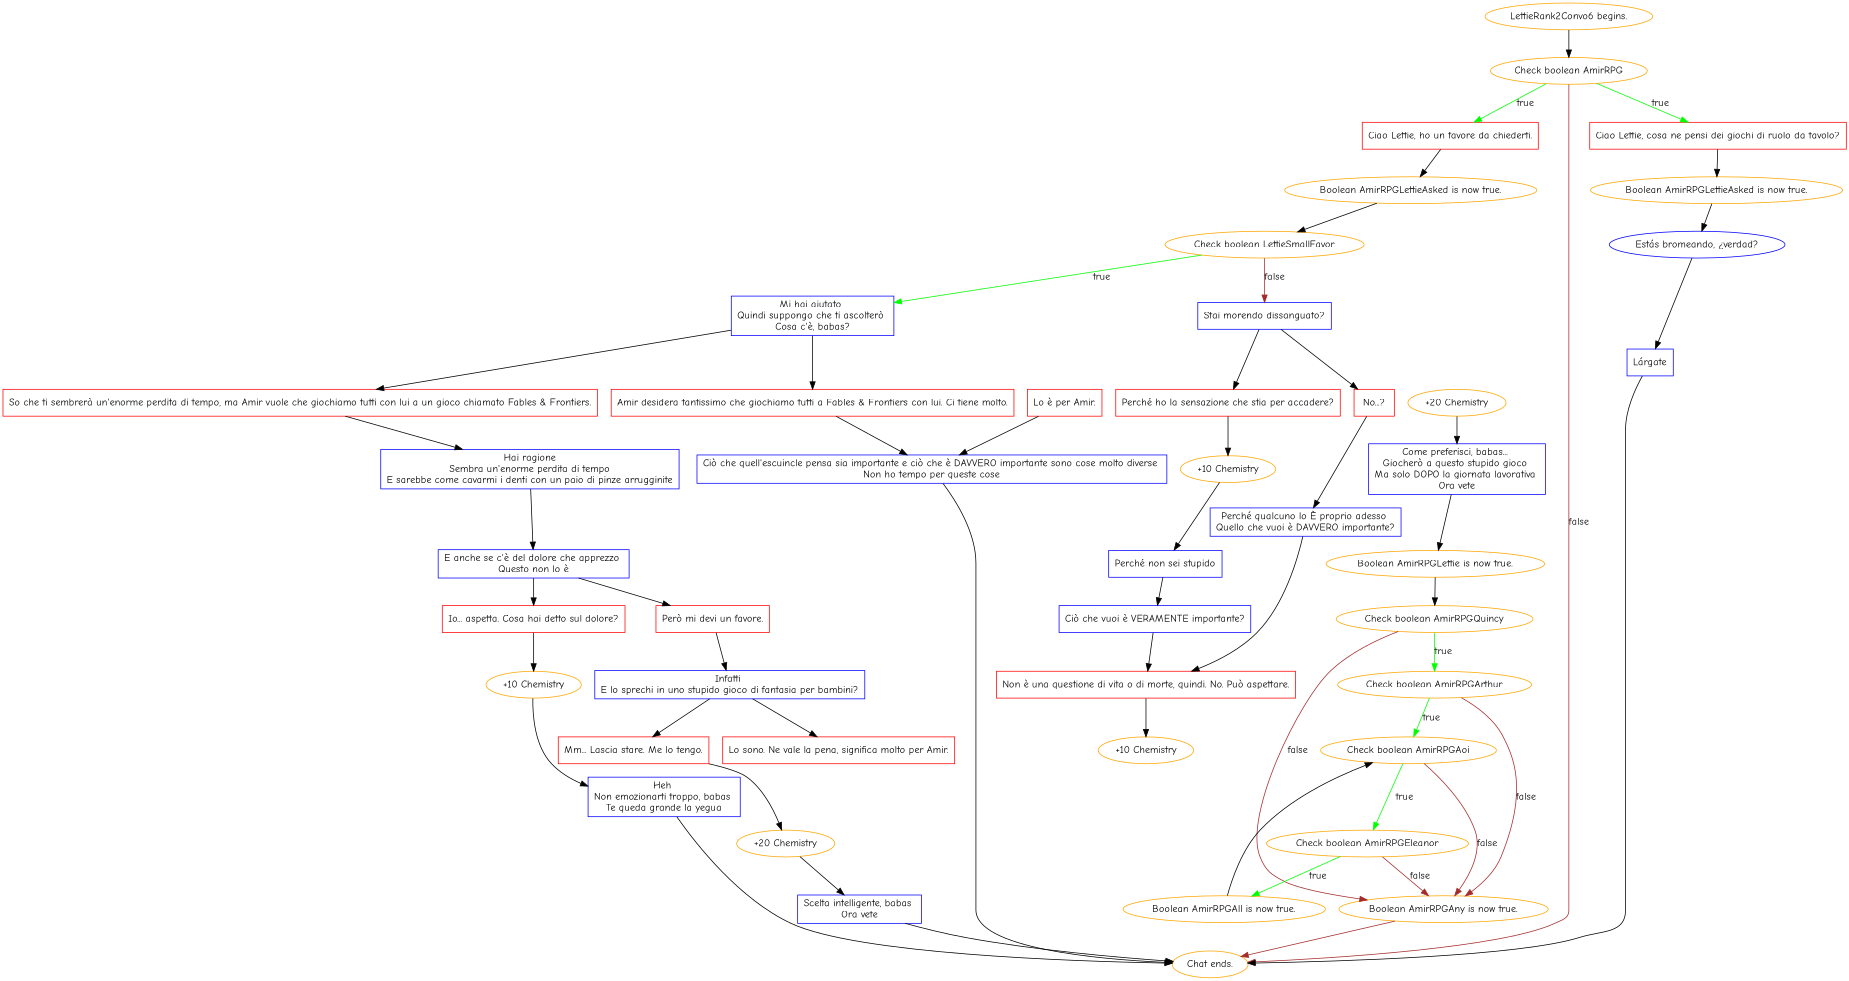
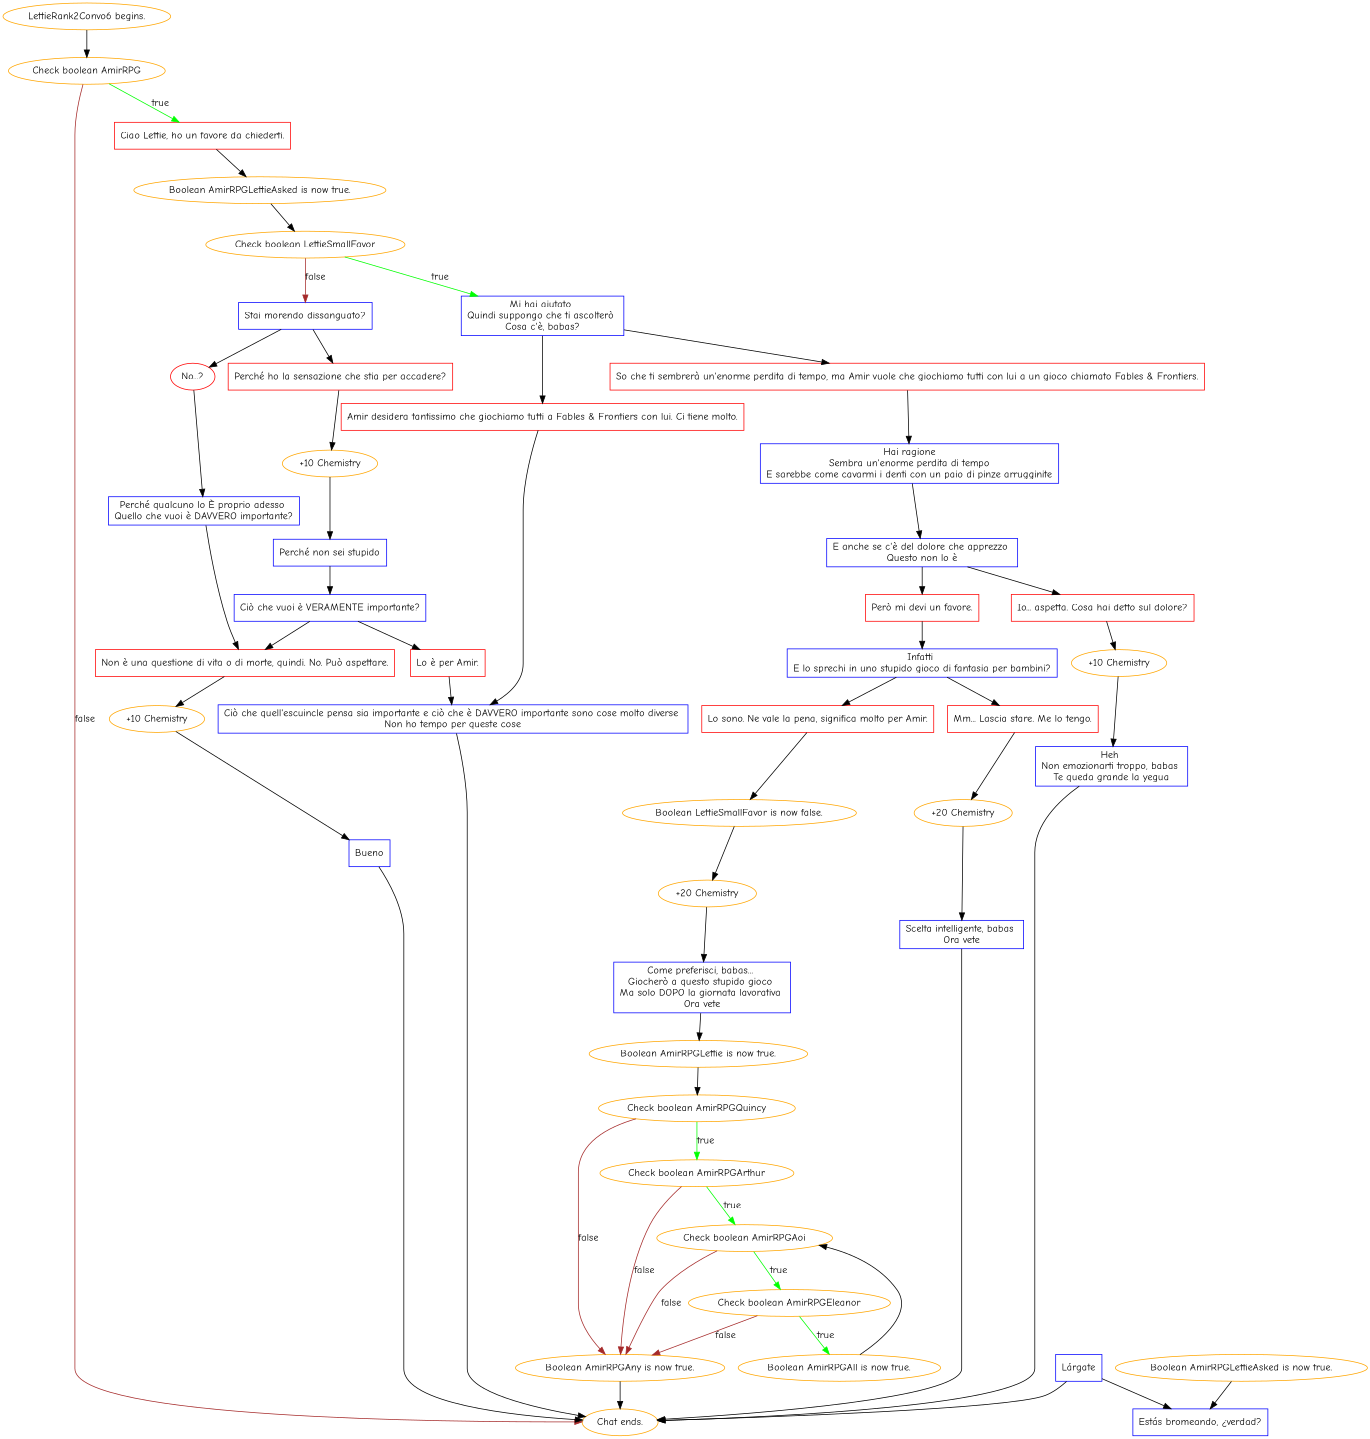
  digraph {
    fontname="Comic Neue"
    node [color=orange fontname="Comic Neue" shape=box]
    edge [fontname="Comic Neue"]
    "LettieRank2Convo6 begins." [shape=""]
    n2 [label="Check boolean AmirRPG" shape=""]
    n3 [color=red label="Ciao Lettie, ho un favore da chiederti."]
-   n4 [color=red label="Ciao Lettie, cosa ne pensi dei giochi di ruolo da tavolo?"]
    "Chat ends." [shape=""]
    n6 [label="Boolean AmirRPGLettieAsked is now true." shape=""]
    n7 [label="Boolean AmirRPGLettieAsked is now true." shape=""]
    n8 [label="Check boolean LettieSmallFavor" shape=""]
-   n9 [color=blue label="Estás bromeando, ¿verdad?" shape=ellipse]
+   n9 [color=blue label="Estás bromeando, ¿verdad?"]
    n10 [color=blue label="Mi hai aiutato \nQuindi suppongo che ti ascolterò \nCosa c'è, babas?"]
    n11 [color=blue label="Stai morendo dissanguato?"]
    n12 [color=blue label="Lárgate"]
    n13 [color=red label="So che ti sembrerà un'enorme perdita di tempo, ma Amir vuole che giochiamo tutti con lui a un gioco chiamato Fables & Frontiers."]
    n14 [color=red label="Amir desidera tantissimo che giochiamo tutti a Fables & Frontiers con lui. Ci tiene molto."]
    n15 [color=red label="Perché ho la sensazione che stia per accadere?"]
-   n16 [color=red label="No...?"]
+   n16 [color=red label="No...?" shape=ellipse]
    n17 [color=blue label="Hai ragione\nSembra un'enorme perdita di tempo\nE sarebbe come cavarmi i denti con un paio di pinze arrugginite"]
    n18 [color=blue label="Ciò che quell'escuincle pensa sia importante e ciò che è DAVVERO importante sono cose molto diverse \nNon ho tempo per queste cose"]
    n19 [label="+10 Chemistry" shape=""]
    n20 [color=blue label="Perché qualcuno lo È proprio adesso \nQuello che vuoi è DAVVERO importante?"]
    n21 [color=blue label="E anche se c'è del dolore che apprezzo \nQuesto non lo è"]
    n22 [color=blue label="Perché non sei stupido"]
    n23 [color=red label="Non è una questione di vita o di morte, quindi. No. Può aspettare."]
    n24 [color=red label="Però mi devi un favore."]
    n25 [color=red label="Io... aspetta. Cosa hai detto sul dolore?"]
    n26 [color=blue label="Ciò che vuoi è VERAMENTE importante?"]
    n27 [label="+10 Chemistry" shape=""]
    n28 [color=blue label="Infatti \nE lo sprechi in uno stupido gioco di fantasia per bambini?"]
    n29 [label="+10 Chemistry" shape=""]
    n30 [color=red label="Lo è per Amir."]
+   n31 [color=blue label=Bueno]
    n32 [color=red label="Lo sono. Ne vale la pena, significa molto per Amir."]
    n33 [color=red label="Mm... Lascia stare. Me lo tengo."]
    n34 [color=blue label="Heh \nNon emozionarti troppo, babas \nTe queda grande la yegua"]
+   n35 [label="Boolean LettieSmallFavor is now false." shape=""]
    n36 [label="+20 Chemistry" shape=""]
    n37 [label="+20 Chemistry" shape=""]
    n38 [color=blue label="Scelta intelligente, babas \nOra vete"]
    n39 [color=blue label="Come preferisci, babas... \nGiocherò a questo stupido gioco \nMa solo DOPO la giornata lavorativa \nOra vete"]
    n40 [label="Boolean AmirRPGLettie is now true." shape=""]
    n41 [label="Check boolean AmirRPGQuincy" shape=""]
    n42 [label="Check boolean AmirRPGArthur" shape=""]
    n43 [label="Boolean AmirRPGAny is now true." shape=""]
    n44 [label="Check boolean AmirRPGAoi" shape=""]
    n45 [label="Check boolean AmirRPGEleanor" shape=""]
    n46 [label="Boolean AmirRPGAll is now true." shape=""]
    "LettieRank2Convo6 begins." -> n2
    n2 -> n3 [color=green label=true]
-   n2 -> n4 [color=green label=true]
    n2 -> "Chat ends." [color=brown label=false]
    n3 -> n6
-   n4 -> n7
    n6 -> n8
    n7 -> n9
    n8 -> n10 [color=green label=true]
    n8 -> n11 [color=brown label=false]
-   n9 -> n12
+   n12 -> n9
    n10 -> n13
    n10 -> n14
    n11 -> n15
    n11 -> n16
    n12 -> "Chat ends."
    n13 -> n17
    n14 -> n18
    n15 -> n19
    n16 -> n20
    n17 -> n21
    n18 -> "Chat ends."
    n19 -> n22
    n20 -> n23
    n21 -> n24
    n21 -> n25
    n22 -> n26
    n23 -> n27
    n24 -> n28
    n25 -> n29
    n26 -> n23
+   n26 -> n30
+   n27 -> n31
    n28 -> n32
    n28 -> n33
    n29 -> n34
    n30 -> n18
+   n31 -> "Chat ends."
+   n32 -> n35
    n33 -> n36
    n34 -> "Chat ends."
+   n35 -> n37
    n36 -> n38
    n37 -> n39
    n38 -> "Chat ends."
    n39 -> n40
    n40 -> n41
    n41 -> n42 [color=green label=true]
    n41 -> n43 [color=brown label=false]
    n42 -> n43 [color=brown label=false]
    n42 -> n44 [color=green label=true]
-   n43 -> "Chat ends." [color=brown]
+   n43 -> "Chat ends."
    n44 -> n43 [color=brown label=false]
    n44 -> n45 [color=green label=true]
    n45 -> n43 [color=brown label=false]
    n45 -> n46 [color=green label=true]
    n46 -> n44
  }
